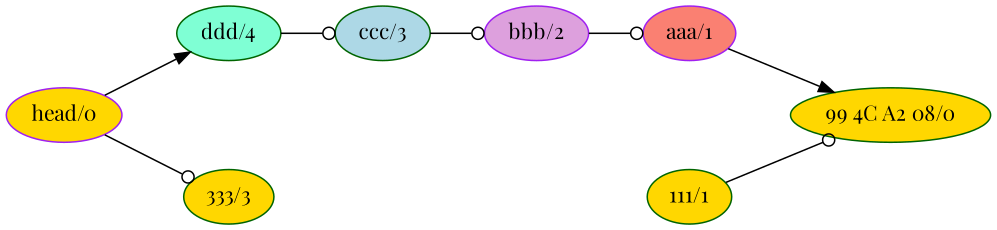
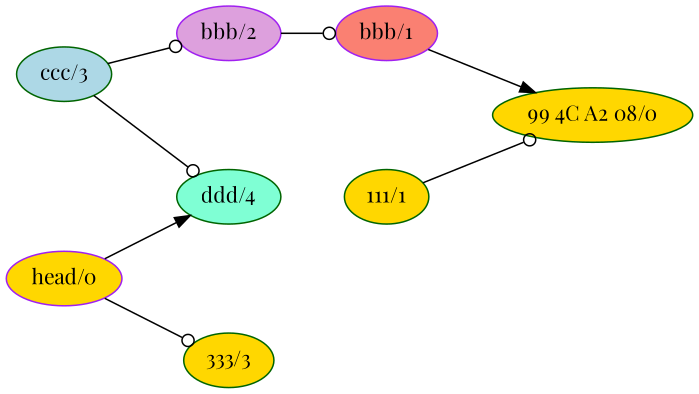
  digraph {
    fontname="Playfair Display"
    nodesep=1.0
    rankdir=LR
    node [color=darkgreen fillcolor=gold fontname="Playfair Display" style=filled]
    edge [arrowhead=odot fontname="Playfair Display"]
    n1 [label="99 4C A2 08/0"]
-   n2 [color=purple fillcolor=salmon label="aaa/1"]
+   n2 [color=purple fillcolor=salmon label="bbb/1"]
    n3 [color=purple fillcolor=plum label="bbb/2"]
    n4 [fillcolor=lightblue label="ccc/3"]
    n5 [fillcolor=aquamarine label="ddd/4"]
    n6 [label="111/1"]
    n7 [label="333/3"]
    n8 [color=purple label="head/0"]
    n2 -> n1 [arrowhead=normal]
    n3 -> n2
    n4 -> n3
-   n5 -> n4
+   n4 -> n5
    n6 -> n1
    n8 -> n5 [arrowhead=normal]
    n8 -> n7
  }
